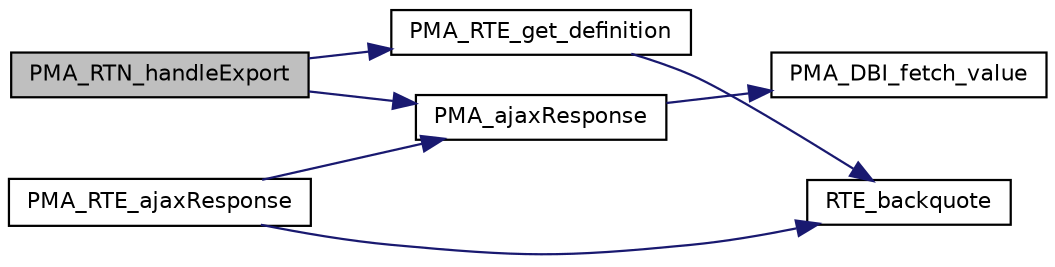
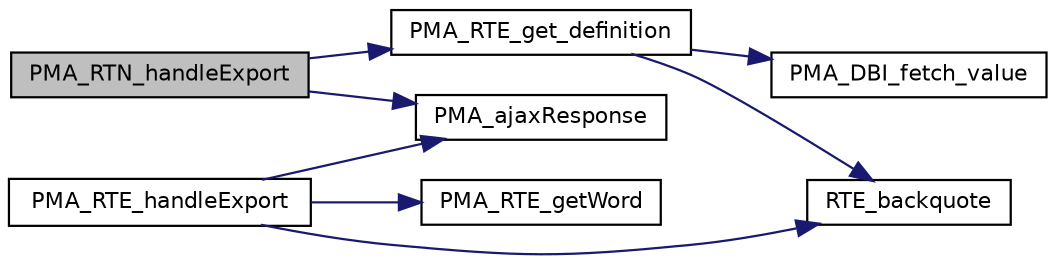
  digraph {
    rankdir=LR
    node [color=black fillcolor=white fontname=Helvetica fontsize=10 shape=record style=filled]
    edge [color=midnightblue fontname=Helvetica fontsize=10 labelfontname=Helvetica labelfontsize=10 style=solid]
    n1 [fillcolor=grey75 fontcolor=black height=0.2 label=PMA_RTN_handleExport width=0.4]
    n2 [height=0.2 label=PMA_RTE_get_definition width=0.4]
    n3 [height=0.2 label=PMA_ajaxResponse width=0.4]
    n4 [height=0.2 label=RTE_backquote width=0.4]
    n5 [height=0.2 label=PMA_DBI_fetch_value width=0.4]
-   n6 [height=0.2 label=PMA_RTE_ajaxResponse width=0.4]
+   n6 [height=0.2 label=PMA_RTE_handleExport width=0.4]
+   n7 [height=0.2 label=PMA_RTE_getWord width=0.4]
    n1 -> n2
    n1 -> n3
    n2 -> n4
-   n3 -> n5
+   n2 -> n5
    n6 -> n3
    n6 -> n4
+   n6 -> n7
  }
